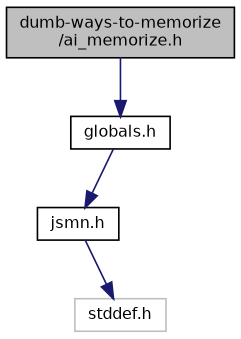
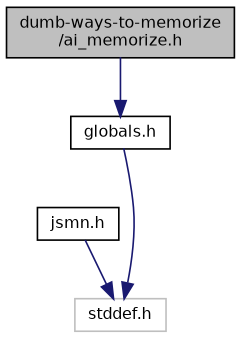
  digraph {
    node [color=black fillcolor=white fontname=Helvetica fontsize=10 shape=record style=filled]
    edge [color=midnightblue fontname=Helvetica fontsize=10 labelfontname=Helvetica labelfontsize=10 style=solid]
    n1 [fillcolor=grey75 fontcolor=black height=0.2 label="dumb-ways-to-memorize\l/ai_memorize.h" width=0.4]
    n2 [height=0.2 label="globals.h" width=0.4]
    n3 [height=0.2 label="jsmn.h" width=0.4]
    n4 [color=grey75 height=0.2 label="stddef.h" width=0.4]
    n1 -> n2
-   n2 -> n3
+   n2 -> n4
    n3 -> n4
  }
